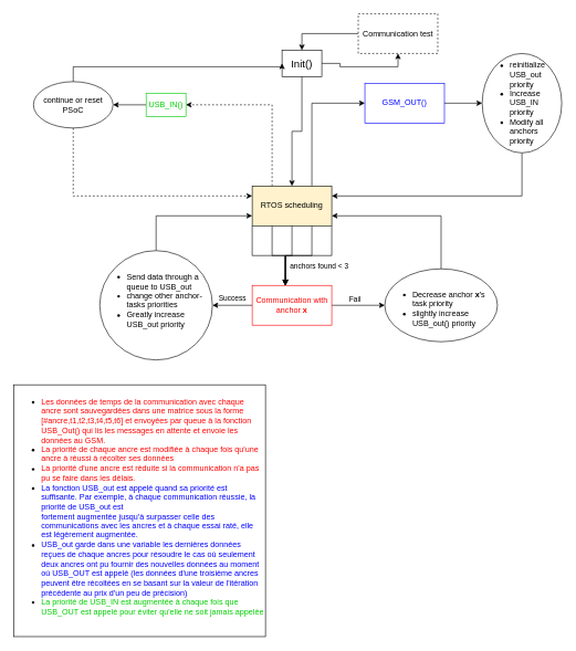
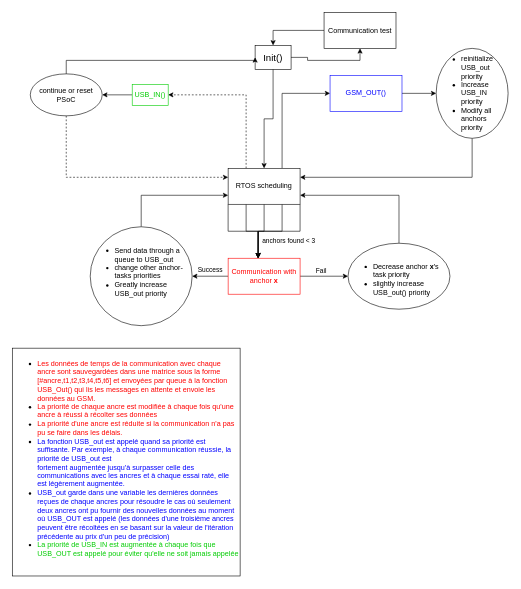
  <mxCell id="0" />
  <mxCell id="1" parent="0" />
  <mxCell id="2" style="edgeStyle=orthogonalEdgeStyle;rounded=0;orthogonalLoop=1;jettySize=auto;html=1;exitX=1;exitY=0.5;exitDx=0;exitDy=0;entryX=0;entryY=0.5;entryDx=0;entryDy=0;" parent="1" source="5" target="16" edge="1"><mxGeometry relative="1" as="geometry"><mxPoint x="580" y="460" as="targetPoint" /></mxGeometry></mxCell>
  <mxCell id="3" value="Fail" style="edgeLabel;html=1;align=center;verticalAlign=middle;resizable=0;points=[];" parent="2" vertex="1" connectable="0"><mxGeometry x="0.222" y="-2" relative="1" as="geometry"><mxPoint x="-15" y="-12" as="offset" /></mxGeometry></mxCell>
  <mxCell id="4" value="Success" style="edgeStyle=orthogonalEdgeStyle;rounded=0;orthogonalLoop=1;jettySize=auto;html=1;exitX=0;exitY=0.5;exitDx=0;exitDy=0;entryX=1;entryY=0.5;entryDx=0;entryDy=0;" parent="1" source="5" target="18" edge="1"><mxGeometry y="-10" relative="1" as="geometry"><mxPoint as="offset" /></mxGeometry></mxCell>
  <mxCell id="5" value="Communication with anchor &lt;b&gt;x&lt;/b&gt;" style="rounded=0;whiteSpace=wrap;html=1;fontColor=#FF0000;strokeColor=#FF0000;" parent="1" vertex="1"><mxGeometry x="380" y="430" width="120" height="60" as="geometry" /></mxCell>
  <mxCell id="6" style="edgeStyle=orthogonalEdgeStyle;rounded=0;orthogonalLoop=1;jettySize=auto;html=1;exitX=0.5;exitY=0;exitDx=0;exitDy=0;entryX=1;entryY=0.75;entryDx=0;entryDy=0;" parent="1" source="16" target="15" edge="1"><mxGeometry relative="1" as="geometry"><mxPoint x="640" y="430" as="sourcePoint" /></mxGeometry></mxCell>
  <mxCell id="7" style="edgeStyle=orthogonalEdgeStyle;rounded=0;orthogonalLoop=1;jettySize=auto;html=1;exitX=0.5;exitY=1;exitDx=0;exitDy=0;" parent="1" source="15" edge="1"><mxGeometry relative="1" as="geometry"><mxPoint x="430" y="430" as="targetPoint" /><Array as="points"><mxPoint x="440" y="385" /><mxPoint x="430" y="385" /><mxPoint x="430" y="430" /></Array></mxGeometry></mxCell>
  <mxCell id="8" value="&lt;div&gt;anchors found &amp;lt; 3&lt;br&gt;&lt;/div&gt;" style="edgeLabel;html=1;align=center;verticalAlign=middle;resizable=0;points=[];" parent="7" vertex="1" connectable="0"><mxGeometry x="-0.222" y="-1" relative="1" as="geometry"><mxPoint x="41" y="21" as="offset" /></mxGeometry></mxCell>
  <mxCell id="9" value="" style="edgeStyle=orthogonalEdgeStyle;rounded=0;orthogonalLoop=1;jettySize=auto;html=1;exitX=0.75;exitY=0;exitDx=0;exitDy=0;entryX=0;entryY=0.5;entryDx=0;entryDy=0;" parent="1" source="15" target="20" edge="1"><mxGeometry x="0.273" y="50" relative="1" as="geometry"><mxPoint x="440" y="180" as="targetPoint" /><mxPoint as="offset" /></mxGeometry></mxCell>
  <mxCell id="10" style="edgeStyle=orthogonalEdgeStyle;rounded=0;orthogonalLoop=1;jettySize=auto;html=1;exitX=0.25;exitY=0;exitDx=0;exitDy=0;entryX=1;entryY=0.5;entryDx=0;entryDy=0;dashed=1;" edge="1" parent="1" source="15" target="25"><mxGeometry relative="1" as="geometry"><mxPoint x="220" y="220" as="targetPoint" /></mxGeometry></mxCell>
  <mxCell id="11" style="edgeStyle=orthogonalEdgeStyle;rounded=0;orthogonalLoop=1;jettySize=auto;html=1;exitX=0.75;exitY=1;exitDx=0;exitDy=0;fontColor=#00CC00;" edge="1" parent="1" source="15"><mxGeometry relative="1" as="geometry"><mxPoint x="430" y="430" as="targetPoint" /><Array as="points"><mxPoint x="470" y="385" /><mxPoint x="430" y="385" /><mxPoint x="430" y="430" /></Array></mxGeometry></mxCell>
  <mxCell id="12" style="edgeStyle=orthogonalEdgeStyle;rounded=0;orthogonalLoop=1;jettySize=auto;html=1;exitX=0.25;exitY=1;exitDx=0;exitDy=0;fontColor=#00CC00;" edge="1" parent="1" source="15"><mxGeometry relative="1" as="geometry"><mxPoint x="430" y="430" as="targetPoint" /><Array as="points"><mxPoint x="410" y="385" /><mxPoint x="430" y="385" /><mxPoint x="430" y="430" /></Array></mxGeometry></mxCell>
  <mxCell id="13" style="edgeStyle=orthogonalEdgeStyle;rounded=0;orthogonalLoop=1;jettySize=auto;html=1;exitX=0;exitY=1;exitDx=0;exitDy=0;fontColor=#00CC00;" edge="1" parent="1" source="15"><mxGeometry relative="1" as="geometry"><mxPoint x="430" y="430" as="targetPoint" /><Array as="points"><mxPoint x="380" y="385" /><mxPoint x="430" y="385" /><mxPoint x="430" y="430" /></Array></mxGeometry></mxCell>
  <mxCell id="14" style="edgeStyle=orthogonalEdgeStyle;rounded=0;orthogonalLoop=1;jettySize=auto;html=1;exitX=1;exitY=1;exitDx=0;exitDy=0;fontColor=#000000;" edge="1" parent="1" source="15"><mxGeometry relative="1" as="geometry"><mxPoint x="430" y="430" as="targetPoint" /></mxGeometry></mxCell>
- <mxCell id="15" value="RTOS scheduling" style="rounded=0;whiteSpace=wrap;html=1;fillColor=#fff2cc;" parent="1" vertex="1"><mxGeometry x="380" y="280" width="120" height="60" as="geometry" /></mxCell>
+ <mxCell id="15" value="RTOS scheduling" style="rounded=0;whiteSpace=wrap;html=1;" parent="1" vertex="1"><mxGeometry x="380" y="280" width="120" height="60" as="geometry" /></mxCell>
  <mxCell id="16" value="&lt;div align=&quot;left&quot;&gt;&lt;ul&gt;&lt;li&gt;Decrease anchor &lt;b&gt;x&lt;/b&gt;'s task priority&lt;/li&gt;&lt;li&gt;slightly increase USB_out() priority&lt;/li&gt;&lt;/ul&gt;&lt;/div&gt;" style="ellipse;whiteSpace=wrap;html=1;verticalAlign=middle;labelPosition=center;verticalLabelPosition=middle;align=left;horizontal=1;spacingTop=9;" parent="1" vertex="1"><mxGeometry x="580" y="405" width="170" height="110" as="geometry" /></mxCell>
  <mxCell id="17" style="edgeStyle=orthogonalEdgeStyle;rounded=0;orthogonalLoop=1;jettySize=auto;html=1;exitX=0.5;exitY=0;exitDx=0;exitDy=0;entryX=0;entryY=0.75;entryDx=0;entryDy=0;" parent="1" source="18" target="15" edge="1"><mxGeometry relative="1" as="geometry" /></mxCell>
  <mxCell id="18" value="&lt;ul&gt;&lt;li&gt;&lt;div align=&quot;left&quot;&gt;Send data through a queue to USB_out&lt;br&gt;&lt;/div&gt;&lt;/li&gt;&lt;li&gt;&lt;div align=&quot;left&quot;&gt;change other anchor-tasks priorities&lt;/div&gt;&lt;/li&gt;&lt;li&gt;&lt;div align=&quot;left&quot;&gt;Greatly increase USB_out priority&lt;br&gt;&lt;/div&gt;&lt;div align=&quot;left&quot;&gt;&lt;br&gt;&lt;/div&gt;&lt;/li&gt;&lt;/ul&gt;" style="ellipse;whiteSpace=wrap;html=1;" parent="1" vertex="1"><mxGeometry x="150" y="377.5" width="170" height="165" as="geometry" /></mxCell>
  <mxCell id="19" style="edgeStyle=orthogonalEdgeStyle;rounded=0;orthogonalLoop=1;jettySize=auto;html=1;exitX=1;exitY=0.5;exitDx=0;exitDy=0;fontColor=#00CC00;" edge="1" parent="1" source="20" target="23"><mxGeometry relative="1" as="geometry"><mxPoint x="580" y="140" as="targetPoint" /></mxGeometry></mxCell>
  <mxCell id="20" value="&lt;div&gt;GSM_OUT()&lt;/div&gt;" style="rounded=0;whiteSpace=wrap;html=1;fontColor=#0000FF;strokeColor=#0000FF;" parent="1" vertex="1"><mxGeometry x="550" y="125" width="120" height="60" as="geometry" /></mxCell>
  <mxCell id="21" value="&lt;ul&gt;&lt;li&gt;&lt;font color=&quot;#FF0000&quot;&gt;Les données de temps de la communication avec chaque ancre sont sauvegardées dans une matrice sous la forme [#ancre,t1,t2,t3,t4,t5,t6] et envoyées par queue à la fonction USB_Out() qui lis les messages en attente et envoie les données au GSM.&lt;/font&gt;&lt;/li&gt;&lt;li&gt;&lt;font color=&quot;#FF0000&quot;&gt;La priorité de chaque ancre est modifiée à chaque fois qu'une ancre à réussi à récolter ses données&lt;/font&gt;&lt;/li&gt;&lt;li&gt;&lt;font color=&quot;#FF0000&quot;&gt;La priorité d'une ancre est réduite si la communication n'a pas pu se faire dans les délais.&lt;br&gt;&lt;/font&gt;&lt;/li&gt;&lt;li&gt;&lt;font color=&quot;#0000FF&quot;&gt;La fonction USB_out est appelé quand sa priorité est suffisante. Par exemple, à chaque communication réussie, la priorité de USB_out est&lt;br&gt; fortement augmentée jusqu'à surpasser celle des communications avec les ancres et à chaque essai raté, elle est légèrement augmentée.&lt;/font&gt;&lt;/li&gt;&lt;li&gt;&lt;font color=&quot;#0000FF&quot;&gt;USB_out garde dans une variable les dernières données reçues de chaque ancres pour résoudre le cas où seulement deux ancres ont pu fournir des nouvelles données au moment où USB_OUT est appelé (les données d'une troisième ancres peuvent être récoltées en se basant sur la valeur de l'itération précédente au prix d'un peu de précision)&lt;br&gt;&lt;/font&gt;&lt;/li&gt;&lt;li&gt;&lt;font color=&quot;#FF0000&quot;&gt;&lt;font color=&quot;#00CC00&quot;&gt;La priorité de USB_IN est augmentée à chaque fois que USB_OUT est appelé&lt;/font&gt; &lt;font color=&quot;#00CC00&quot;&gt;pour éviter qu'elle ne soit jamais appelée&lt;/font&gt;&lt;br&gt;&lt;/font&gt;&lt;/li&gt;&lt;/ul&gt;" style="whiteSpace=wrap;html=1;aspect=fixed;align=left;verticalAlign=top;" vertex="1" parent="1"><mxGeometry y="580" width="380" height="380" as="geometry" x="20" /></mxCell>
  <mxCell id="22" style="edgeStyle=orthogonalEdgeStyle;rounded=0;orthogonalLoop=1;jettySize=auto;html=1;exitX=0.5;exitY=1;exitDx=0;exitDy=0;entryX=1;entryY=0.25;entryDx=0;entryDy=0;fontColor=#00CC00;" edge="1" parent="1" source="23" target="15"><mxGeometry relative="1" as="geometry"><Array as="points"><mxPoint x="787" y="295" /></Array></mxGeometry></mxCell>
  <mxCell id="23" value="&lt;div align=&quot;left&quot;&gt;&lt;ul&gt;&lt;li&gt;reinitialize USB_out priority&lt;/li&gt;&lt;li&gt;Increase USB_IN priority&lt;/li&gt;&lt;li&gt;Modify all anchors priority&lt;br&gt;&lt;/li&gt;&lt;/ul&gt;&lt;/div&gt;" style="ellipse;whiteSpace=wrap;html=1;align=left;" vertex="1" parent="1"><mxGeometry x="727" y="80" width="120" height="150" as="geometry" /></mxCell>
  <mxCell id="24" style="edgeStyle=orthogonalEdgeStyle;rounded=0;orthogonalLoop=1;jettySize=auto;html=1;exitX=0;exitY=0.5;exitDx=0;exitDy=0;entryX=1;entryY=0.5;entryDx=0;entryDy=0;fontColor=#000000;" edge="1" parent="1" source="25" target="28"><mxGeometry relative="1" as="geometry" /></mxCell>
  <mxCell id="25" value="&lt;div align=&quot;center&quot;&gt;USB_IN()&lt;/div&gt;" style="rounded=0;whiteSpace=wrap;html=1;strokeColor=#00CC00;fontColor=#00CC00;align=center;" vertex="1" parent="1"><mxGeometry x="220" y="140" width="60" height="35" as="geometry" /></mxCell>
  <mxCell id="26" style="edgeStyle=orthogonalEdgeStyle;rounded=0;orthogonalLoop=1;jettySize=auto;html=1;exitX=0.5;exitY=1;exitDx=0;exitDy=0;entryX=0;entryY=0.25;entryDx=0;entryDy=0;fontColor=#000000;dashed=1;" edge="1" parent="1" source="28" target="15"><mxGeometry relative="1" as="geometry"><Array as="points"><mxPoint x="110" y="295" /></Array></mxGeometry></mxCell>
  <mxCell id="27" style="edgeStyle=orthogonalEdgeStyle;rounded=0;orthogonalLoop=1;jettySize=auto;html=1;exitX=0.5;exitY=0;exitDx=0;exitDy=0;entryX=0;entryY=0.5;entryDx=0;entryDy=0;fontColor=#000000;" edge="1" parent="1" source="28" target="31"><mxGeometry relative="1" as="geometry"><Array as="points"><mxPoint x="110" y="100" /></Array></mxGeometry></mxCell>
  <mxCell id="28" value="&lt;br&gt;&lt;div align=&quot;center&quot;&gt;continue or reset PSoC&lt;br&gt;&lt;br&gt;&lt;/div&gt;" style="ellipse;whiteSpace=wrap;html=1;align=center;fillColor=none;" vertex="1" parent="1"><mxGeometry x="50" y="122.5" width="120" height="70" as="geometry" /></mxCell>
  <mxCell id="29" style="edgeStyle=orthogonalEdgeStyle;rounded=0;orthogonalLoop=1;jettySize=auto;html=1;exitX=0.5;exitY=1;exitDx=0;exitDy=0;entryX=0.5;entryY=0;entryDx=0;entryDy=0;fontColor=#000000;" edge="1" parent="1" source="31" target="15"><mxGeometry relative="1" as="geometry" /></mxCell>
  <mxCell id="30" style="edgeStyle=orthogonalEdgeStyle;rounded=0;orthogonalLoop=1;jettySize=auto;html=1;exitX=1;exitY=0.5;exitDx=0;exitDy=0;fontColor=#000000;entryX=0.5;entryY=1;entryDx=0;entryDy=0;" edge="1" parent="1" source="31" target="33"><mxGeometry relative="1" as="geometry"><mxPoint x="600" y="50" as="targetPoint" /></mxGeometry></mxCell>
  <mxCell id="31" value="&lt;div style=&quot;font-size: 16px&quot; align=&quot;center&quot;&gt;Init()&lt;/div&gt;" style="rounded=0;whiteSpace=wrap;html=1;strokeColor=#000000;fillColor=none;fontColor=#000000;align=center;" vertex="1" parent="1"><mxGeometry x="425" y="75" width="60" height="40" as="geometry" /></mxCell>
  <mxCell id="32" style="edgeStyle=orthogonalEdgeStyle;rounded=0;orthogonalLoop=1;jettySize=auto;html=1;exitX=0;exitY=0.5;exitDx=0;exitDy=0;entryX=0.5;entryY=0;entryDx=0;entryDy=0;fontColor=#000000;" edge="1" parent="1" source="33" target="31"><mxGeometry relative="1" as="geometry" /></mxCell>
- <mxCell id="33" value="Communication test" style="rounded=0;whiteSpace=wrap;html=1;dashed=1;" vertex="1" parent="1"><mxGeometry x="540" y="20" width="120" height="60" as="geometry" /></mxCell>
+ <mxCell id="33" value="Communication test" style="rounded=0;whiteSpace=wrap;html=1;" vertex="1" parent="1"><mxGeometry x="540" y="20" width="120" height="60" as="geometry" /></mxCell>
